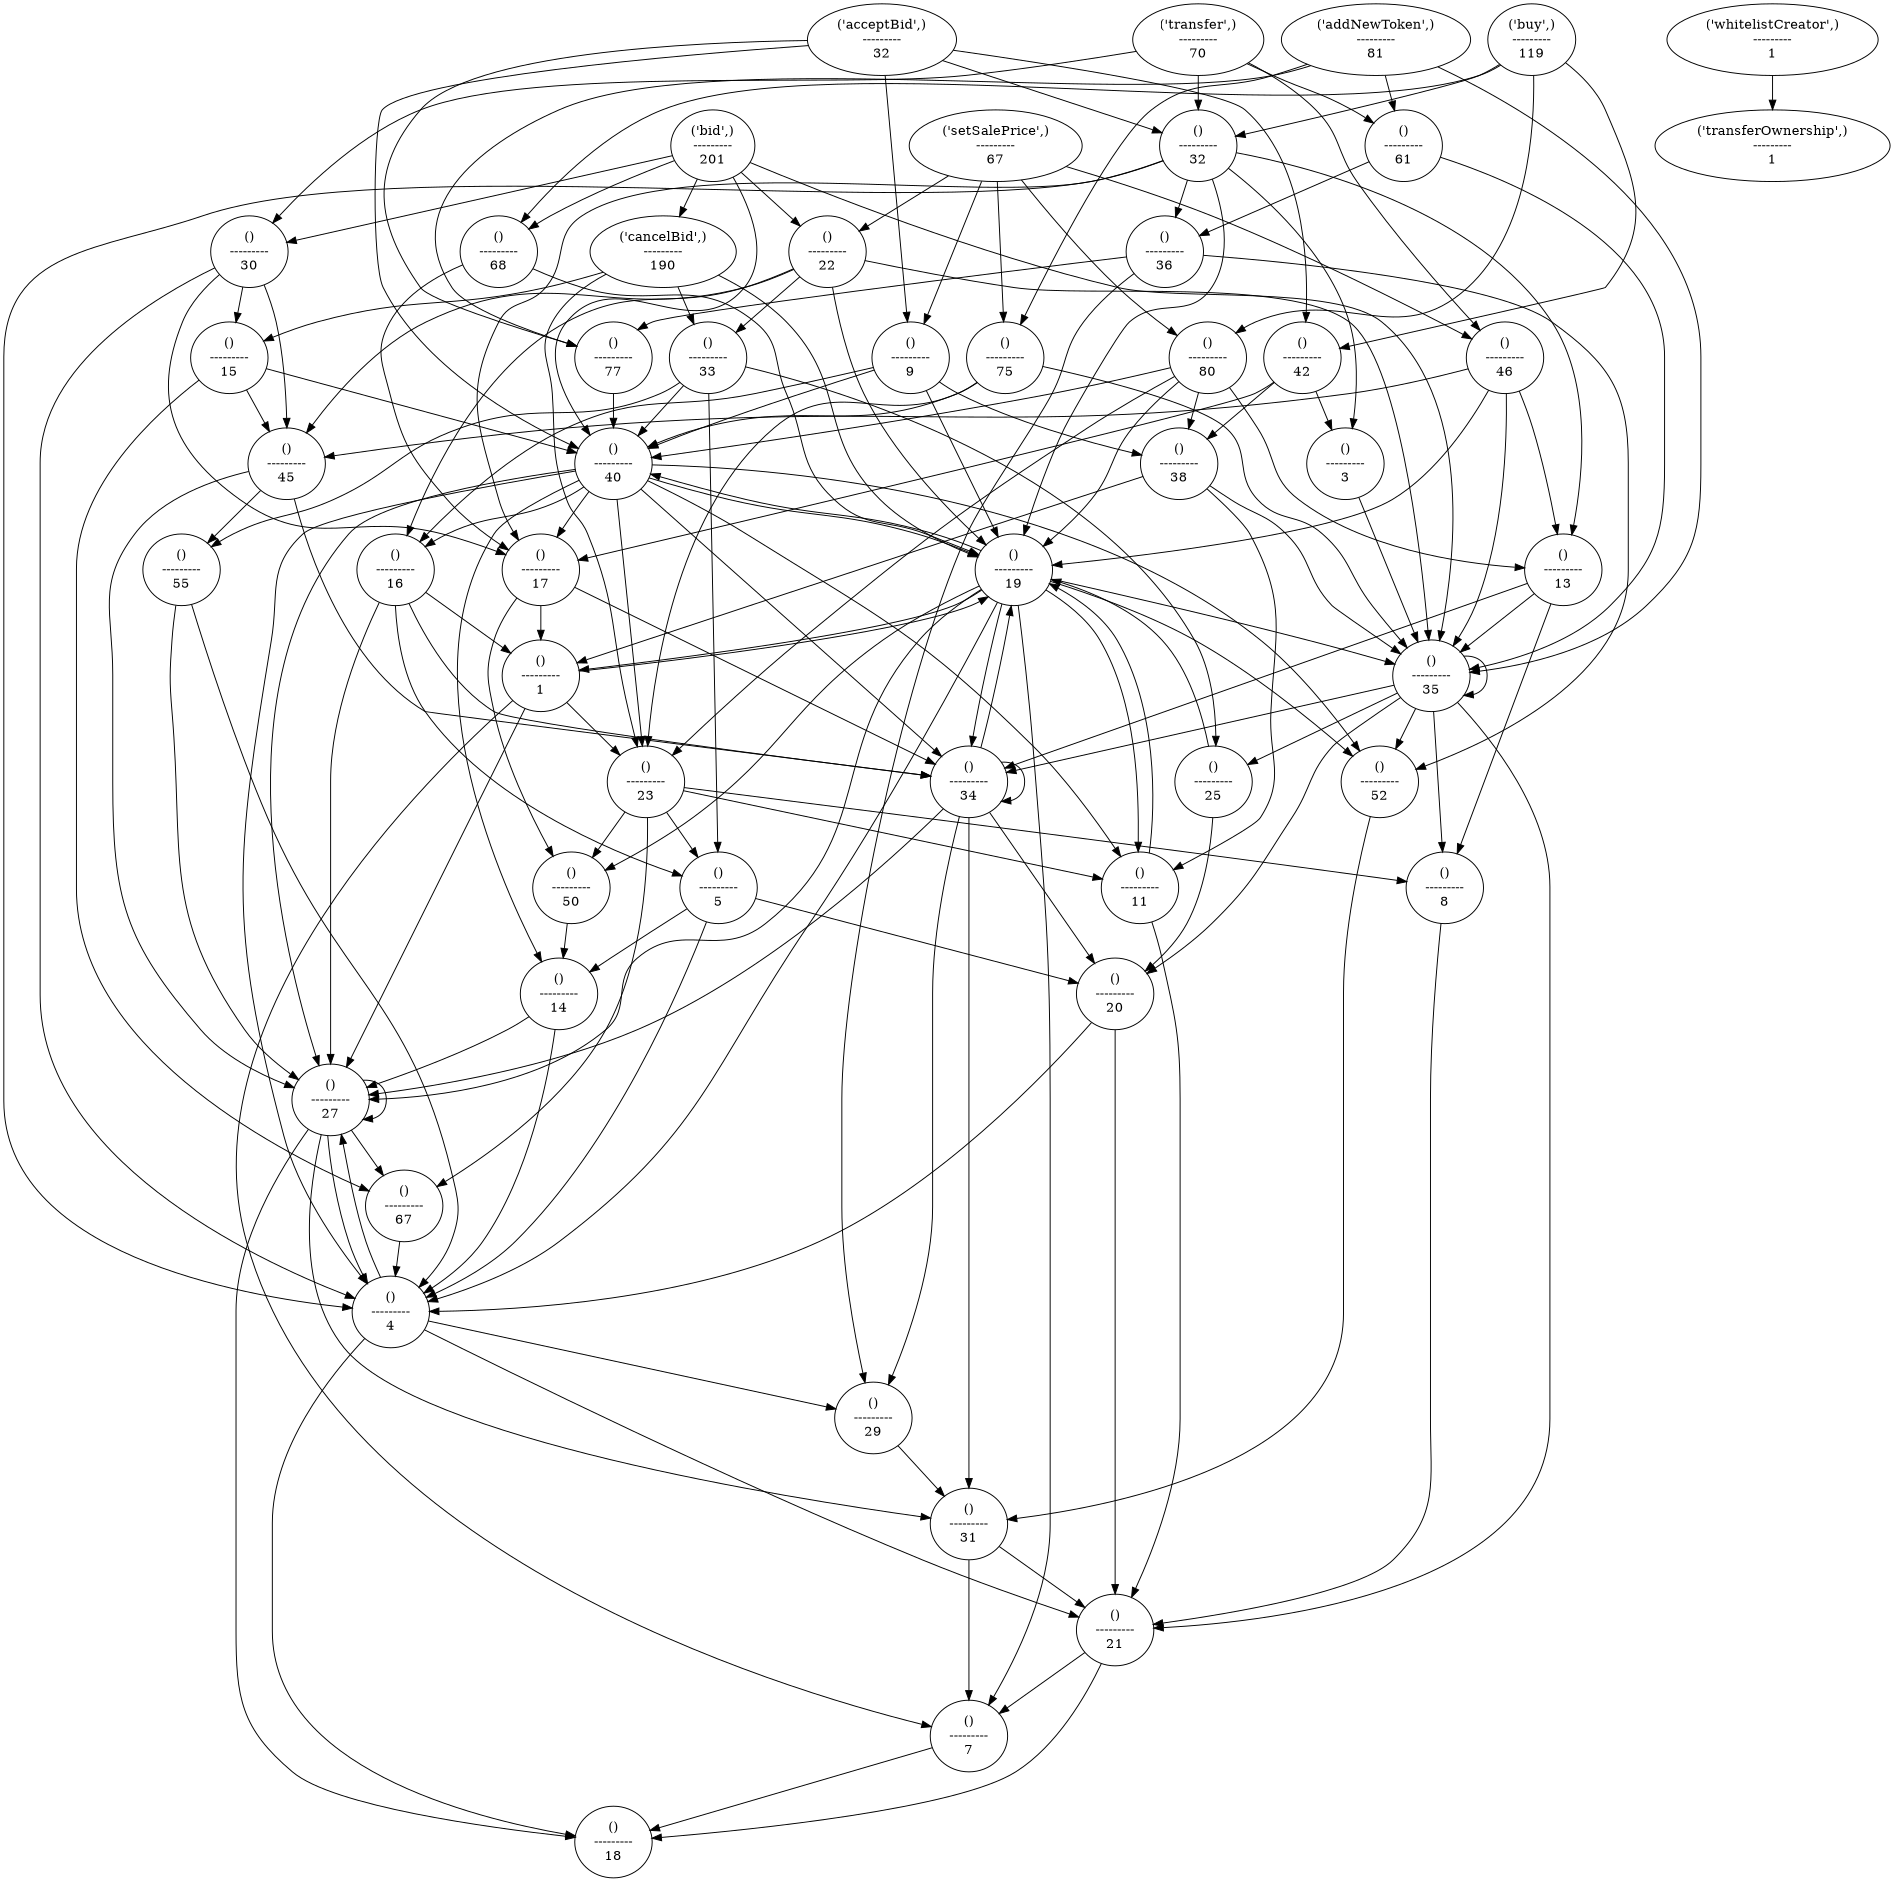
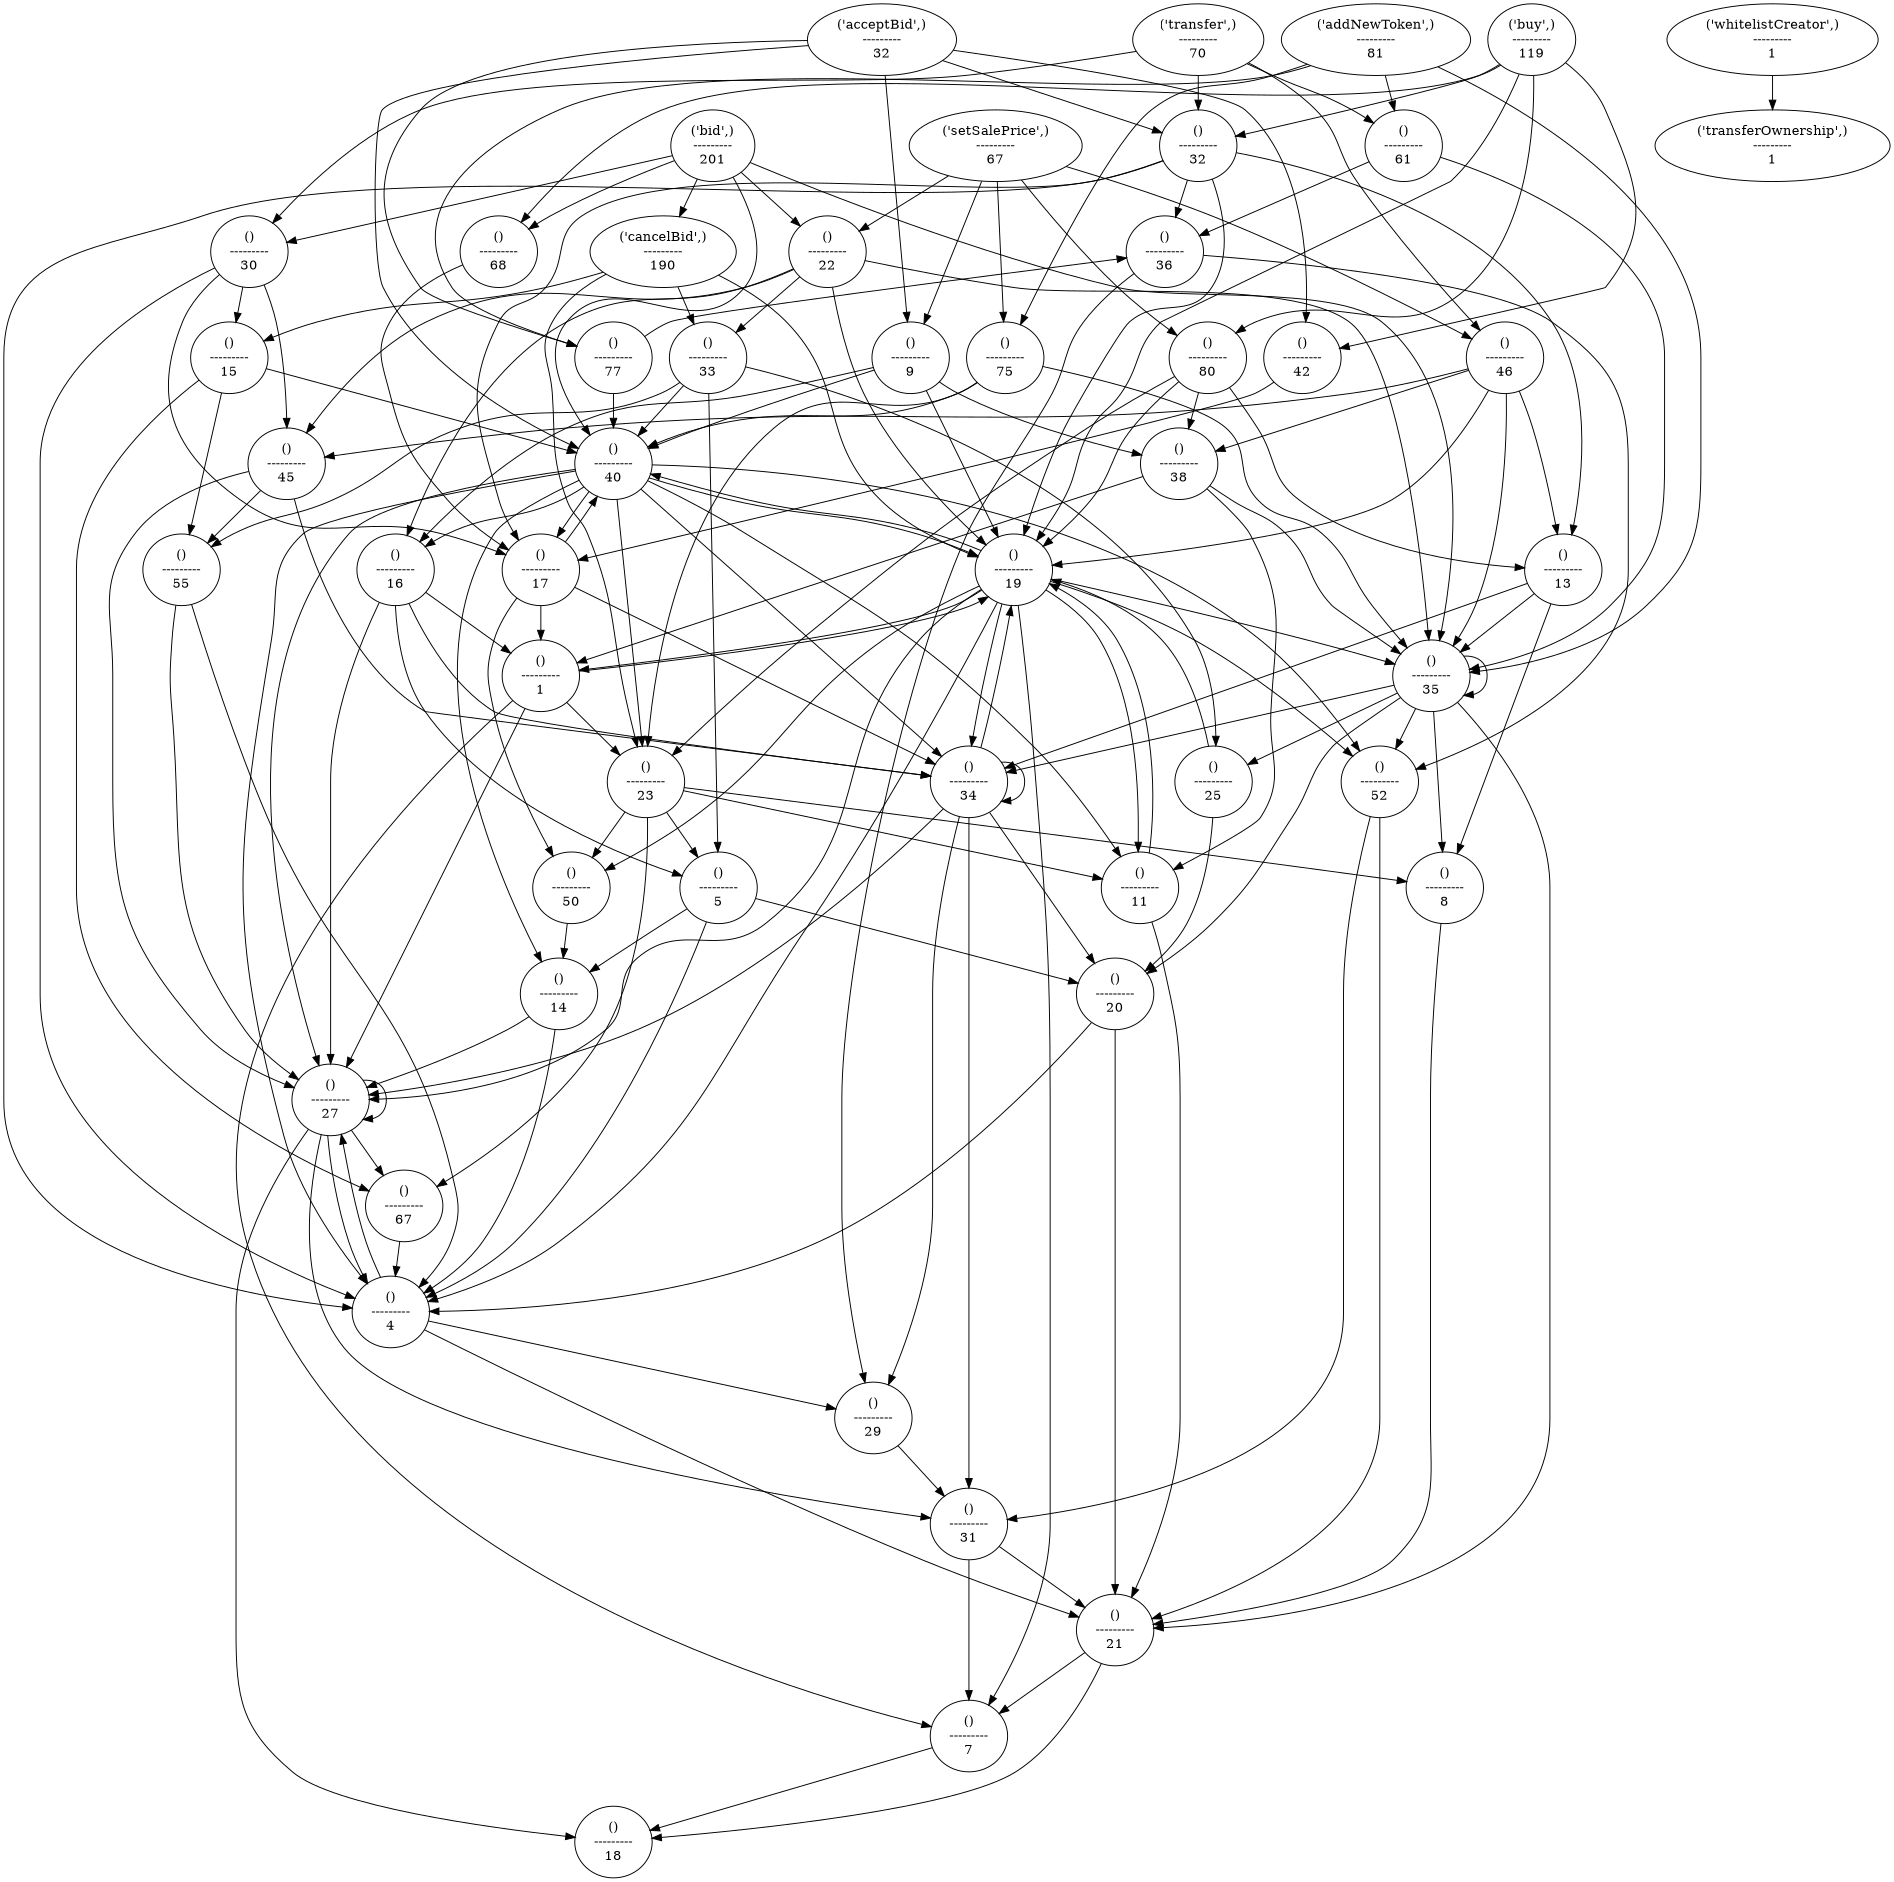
  strict digraph {
    "('bid',)\n---------\n201"
    "('cancelBid',)\n---------\n190"
    "()\n---------\n40"
    "()\n---------\n22"
    "()\n---------\n35"
    "()\n---------\n68"
    "()\n---------\n30"
    "()\n---------\n33"
    "()\n---------\n19"
    "()\n---------\n15"
    "()\n---------\n23"
    "()\n---------\n14"
    "()\n---------\n27"
    "()\n---------\n4"
    "()\n---------\n34"
    "()\n---------\n11"
    "()\n---------\n16"
    "()\n---------\n17"
    "()\n---------\n52"
    "()\n---------\n45"
    "()\n---------\n25"
    "()\n---------\n21"
    "()\n---------\n20"
    "()\n---------\n8"
    "()\n---------\n5"
    "()\n---------\n55"
    "()\n---------\n50"
    "()\n---------\n1"
    "()\n---------\n7"
    "()\n---------\n67"
    "()\n---------\n18"
    "()\n---------\n31"
    "()\n---------\n29"
    "('setSalePrice',)\n---------\n67"
    "()\n---------\n9"
    "()\n---------\n80"
    "()\n---------\n46"
    "()\n---------\n75"
    "()\n---------\n38"
    "()\n---------\n13"
    "('buy',)\n---------\n119"
    "()\n---------\n32"
    "()\n---------\n42"
-   "()\n---------\n3"
    "()\n---------\n36"
    "('transfer',)\n---------\n70"
    "()\n---------\n61"
    "('acceptBid',)\n---------\n32"
    "()\n---------\n77"
    "('addNewToken',)\n---------\n81"
    "('whitelistCreator',)\n---------\n1"
    "('transferOwnership',)\n---------\n1"
    "('bid',)\n---------\n201" -> "('cancelBid',)\n---------\n190"
    "('bid',)\n---------\n201" -> "()\n---------\n40"
    "('bid',)\n---------\n201" -> "()\n---------\n22"
    "('bid',)\n---------\n201" -> "()\n---------\n35"
    "('bid',)\n---------\n201" -> "()\n---------\n68"
    "('bid',)\n---------\n201" -> "()\n---------\n30"
    "('cancelBid',)\n---------\n190" -> "()\n---------\n33"
    "('cancelBid',)\n---------\n190" -> "()\n---------\n19"
    "('cancelBid',)\n---------\n190" -> "()\n---------\n15"
    "('cancelBid',)\n---------\n190" -> "()\n---------\n23"
    "()\n---------\n40" -> "()\n---------\n19"
    "()\n---------\n40" -> "()\n---------\n23"
    "()\n---------\n40" -> "()\n---------\n14"
    "()\n---------\n40" -> "()\n---------\n27"
    "()\n---------\n40" -> "()\n---------\n4"
    "()\n---------\n40" -> "()\n---------\n34"
    "()\n---------\n40" -> "()\n---------\n11"
    "()\n---------\n40" -> "()\n---------\n16"
    "()\n---------\n40" -> "()\n---------\n17"
    "()\n---------\n40" -> "()\n---------\n52"
    "()\n---------\n22" -> "()\n---------\n35"
    "()\n---------\n22" -> "()\n---------\n33"
    "()\n---------\n22" -> "()\n---------\n19"
    "()\n---------\n22" -> "()\n---------\n16"
    "()\n---------\n22" -> "()\n---------\n45"
    "()\n---------\n35" -> "()\n---------\n35"
    "()\n---------\n35" -> "()\n---------\n34"
    "()\n---------\n35" -> "()\n---------\n52"
    "()\n---------\n35" -> "()\n---------\n25"
    "()\n---------\n35" -> "()\n---------\n21"
    "()\n---------\n35" -> "()\n---------\n20"
    "()\n---------\n35" -> "()\n---------\n8"
-   "()\n---------\n68" -> "()\n---------\n19"
+   "('buy',)\n---------\n119" -> "()\n---------\n19"
    "()\n---------\n68" -> "()\n---------\n17"
    "()\n---------\n30" -> "()\n---------\n15"
    "()\n---------\n30" -> "()\n---------\n4"
    "()\n---------\n30" -> "()\n---------\n17"
    "()\n---------\n30" -> "()\n---------\n45"
    "()\n---------\n33" -> "()\n---------\n40"
    "()\n---------\n33" -> "()\n---------\n25"
    "()\n---------\n33" -> "()\n---------\n5"
    "()\n---------\n33" -> "()\n---------\n55"
    "()\n---------\n19" -> "()\n---------\n40"
    "()\n---------\n19" -> "()\n---------\n35"
    "()\n---------\n19" -> "()\n---------\n27"
    "()\n---------\n19" -> "()\n---------\n4"
    "()\n---------\n19" -> "()\n---------\n34"
    "()\n---------\n19" -> "()\n---------\n11"
    "()\n---------\n19" -> "()\n---------\n52"
    "()\n---------\n19" -> "()\n---------\n50"
    "()\n---------\n19" -> "()\n---------\n1"
    "()\n---------\n19" -> "()\n---------\n7"
    "()\n---------\n15" -> "()\n---------\n40"
-   "()\n---------\n15" -> "()\n---------\n45"
+   "()\n---------\n15" -> "()\n---------\n55"
    "()\n---------\n15" -> "()\n---------\n67"
    "()\n---------\n23" -> "()\n---------\n11"
    "()\n---------\n23" -> "()\n---------\n8"
    "()\n---------\n23" -> "()\n---------\n5"
    "()\n---------\n23" -> "()\n---------\n50"
    "()\n---------\n23" -> "()\n---------\n67"
    "()\n---------\n14" -> "()\n---------\n27"
    "()\n---------\n14" -> "()\n---------\n4"
    "()\n---------\n27" -> "()\n---------\n27"
    "()\n---------\n27" -> "()\n---------\n4"
    "()\n---------\n27" -> "()\n---------\n67"
    "()\n---------\n27" -> "()\n---------\n18"
    "()\n---------\n27" -> "()\n---------\n31"
    "()\n---------\n4" -> "()\n---------\n27"
    "()\n---------\n4" -> "()\n---------\n21"
-   "()\n---------\n4" -> "()\n---------\n18"
    "()\n---------\n4" -> "()\n---------\n29"
    "()\n---------\n34" -> "()\n---------\n19"
    "()\n---------\n34" -> "()\n---------\n27"
    "()\n---------\n34" -> "()\n---------\n34"
    "()\n---------\n34" -> "()\n---------\n20"
    "()\n---------\n34" -> "()\n---------\n31"
    "()\n---------\n34" -> "()\n---------\n29"
    "()\n---------\n11" -> "()\n---------\n19"
    "()\n---------\n11" -> "()\n---------\n21"
    "()\n---------\n16" -> "()\n---------\n27"
    "()\n---------\n16" -> "()\n---------\n34"
    "()\n---------\n16" -> "()\n---------\n5"
    "()\n---------\n16" -> "()\n---------\n1"
-   "()\n---------\n80" -> "()\n---------\n40"
+   "()\n---------\n17" -> "()\n---------\n40"
    "()\n---------\n17" -> "()\n---------\n34"
    "()\n---------\n17" -> "()\n---------\n50"
    "()\n---------\n17" -> "()\n---------\n1"
+   "()\n---------\n52" -> "()\n---------\n21"
    "()\n---------\n52" -> "()\n---------\n31"
    "()\n---------\n45" -> "()\n---------\n27"
    "()\n---------\n45" -> "()\n---------\n34"
    "()\n---------\n45" -> "()\n---------\n55"
    "()\n---------\n25" -> "()\n---------\n19"
    "()\n---------\n25" -> "()\n---------\n20"
    "()\n---------\n21" -> "()\n---------\n7"
    "()\n---------\n21" -> "()\n---------\n18"
    "()\n---------\n20" -> "()\n---------\n4"
    "()\n---------\n20" -> "()\n---------\n21"
    "()\n---------\n8" -> "()\n---------\n21"
    "()\n---------\n5" -> "()\n---------\n14"
    "()\n---------\n5" -> "()\n---------\n4"
    "()\n---------\n5" -> "()\n---------\n20"
    "()\n---------\n55" -> "()\n---------\n27"
    "()\n---------\n55" -> "()\n---------\n4"
    "()\n---------\n50" -> "()\n---------\n14"
    "()\n---------\n1" -> "()\n---------\n19"
    "()\n---------\n1" -> "()\n---------\n23"
    "()\n---------\n1" -> "()\n---------\n27"
    "()\n---------\n1" -> "()\n---------\n7"
    "()\n---------\n7" -> "()\n---------\n18"
    "()\n---------\n67" -> "()\n---------\n4"
    "()\n---------\n31" -> "()\n---------\n21"
    "()\n---------\n31" -> "()\n---------\n7"
    "()\n---------\n29" -> "()\n---------\n31"
    "('setSalePrice',)\n---------\n67" -> "()\n---------\n22"
    "('setSalePrice',)\n---------\n67" -> "()\n---------\n9"
    "('setSalePrice',)\n---------\n67" -> "()\n---------\n80"
    "('setSalePrice',)\n---------\n67" -> "()\n---------\n46"
    "('setSalePrice',)\n---------\n67" -> "()\n---------\n75"
    "()\n---------\n9" -> "()\n---------\n40"
    "()\n---------\n9" -> "()\n---------\n19"
    "()\n---------\n9" -> "()\n---------\n16"
    "()\n---------\n9" -> "()\n---------\n38"
    "()\n---------\n80" -> "()\n---------\n19"
    "()\n---------\n80" -> "()\n---------\n23"
    "()\n---------\n80" -> "()\n---------\n38"
    "()\n---------\n80" -> "()\n---------\n13"
    "()\n---------\n46" -> "()\n---------\n35"
    "()\n---------\n46" -> "()\n---------\n19"
    "()\n---------\n46" -> "()\n---------\n45"
    "()\n---------\n46" -> "()\n---------\n13"
    "()\n---------\n75" -> "()\n---------\n40"
    "()\n---------\n75" -> "()\n---------\n35"
    "()\n---------\n75" -> "()\n---------\n23"
    "()\n---------\n38" -> "()\n---------\n35"
    "()\n---------\n38" -> "()\n---------\n11"
    "()\n---------\n38" -> "()\n---------\n1"
    "()\n---------\n13" -> "()\n---------\n35"
    "()\n---------\n13" -> "()\n---------\n34"
    "()\n---------\n13" -> "()\n---------\n8"
    "('buy',)\n---------\n119" -> "()\n---------\n68"
    "('buy',)\n---------\n119" -> "()\n---------\n80"
    "('buy',)\n---------\n119" -> "()\n---------\n32"
    "('buy',)\n---------\n119" -> "()\n---------\n42"
    "()\n---------\n32" -> "()\n---------\n19"
    "()\n---------\n32" -> "()\n---------\n4"
    "()\n---------\n32" -> "()\n---------\n17"
    "()\n---------\n32" -> "()\n---------\n13"
-   "()\n---------\n32" -> "()\n---------\n3"
    "()\n---------\n32" -> "()\n---------\n36"
    "()\n---------\n42" -> "()\n---------\n17"
-   "()\n---------\n42" -> "()\n---------\n38"
-   "()\n---------\n42" -> "()\n---------\n3"
-   "()\n---------\n3" -> "()\n---------\n35"
+   "()\n---------\n46" -> "()\n---------\n38"
    "()\n---------\n36" -> "()\n---------\n52"
    "()\n---------\n36" -> "()\n---------\n29"
    "('transfer',)\n---------\n70" -> "()\n---------\n30"
    "('transfer',)\n---------\n70" -> "()\n---------\n46"
    "('transfer',)\n---------\n70" -> "()\n---------\n32"
    "('transfer',)\n---------\n70" -> "()\n---------\n61"
    "()\n---------\n61" -> "()\n---------\n35"
    "()\n---------\n61" -> "()\n---------\n36"
    "('acceptBid',)\n---------\n32" -> "()\n---------\n40"
    "('acceptBid',)\n---------\n32" -> "()\n---------\n9"
    "('acceptBid',)\n---------\n32" -> "()\n---------\n32"
    "('acceptBid',)\n---------\n32" -> "()\n---------\n42"
    "('acceptBid',)\n---------\n32" -> "()\n---------\n77"
    "()\n---------\n77" -> "()\n---------\n40"
-   "()\n---------\n36" -> "()\n---------\n77"
+   "()\n---------\n77" -> "()\n---------\n36"
    "('addNewToken',)\n---------\n81" -> "()\n---------\n35"
    "('addNewToken',)\n---------\n81" -> "()\n---------\n75"
    "('addNewToken',)\n---------\n81" -> "()\n---------\n61"
    "('addNewToken',)\n---------\n81" -> "()\n---------\n77"
    "('whitelistCreator',)\n---------\n1" -> "('transferOwnership',)\n---------\n1"
  }
